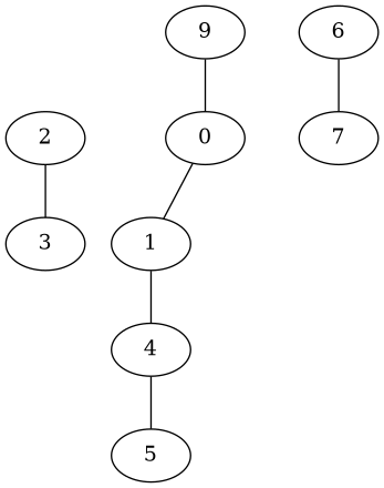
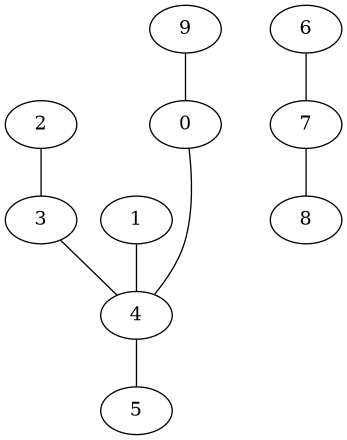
  graph {
    0
    1
    4
    2
    3
    5
    6
    7
+   8
    9
-   0 -- 1 [weight=1.0]
+   0 -- 4 [weight=1.0]
    1 -- 4 [weight=1.1]
    4 -- 5 [weight=1.4]
    2 -- 3 [weight=1.2]
+   3 -- 4 [weight=1.3]
    6 -- 7 [weight=1.6]
+   7 -- 8 [weight=1.7]
    9 -- 0 [weight=1.9]
  }
